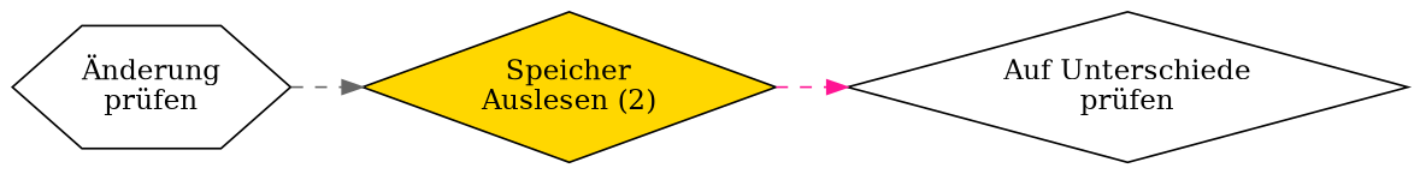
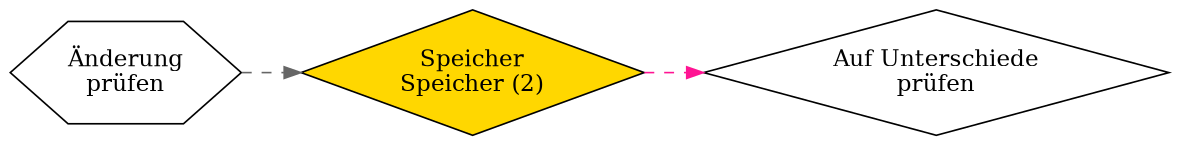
  digraph {
    rankdir=LR
    node [fillcolor=white shape=diamond style=filled]
    edge [style=dashed]
    n1 [label="Änderung\nprüfen" shape=hexagon]
-   n2 [fillcolor=gold label="Speicher\nAuslesen (2)"]
+   n2 [fillcolor=gold label="Speicher\nSpeicher (2)"]
    n3 [label="Auf Unterschiede\nprüfen"]
    n1 -> n2 [color=gray40]
    n2 -> n3 [color=deeppink]
  }
